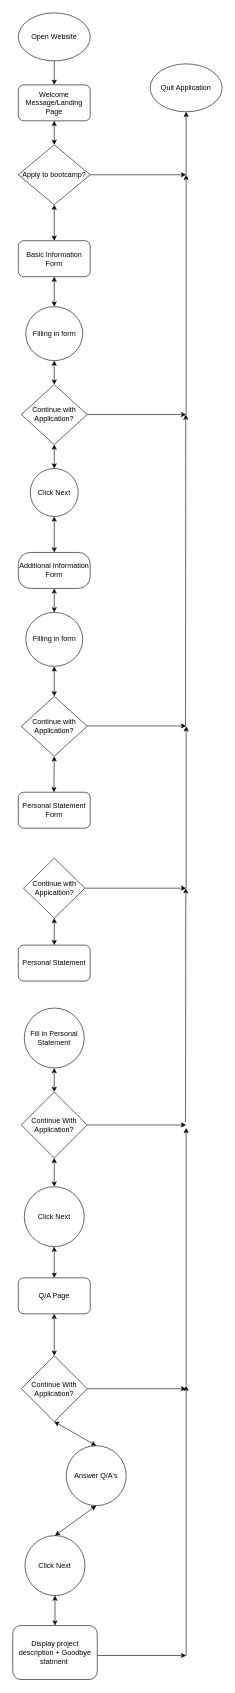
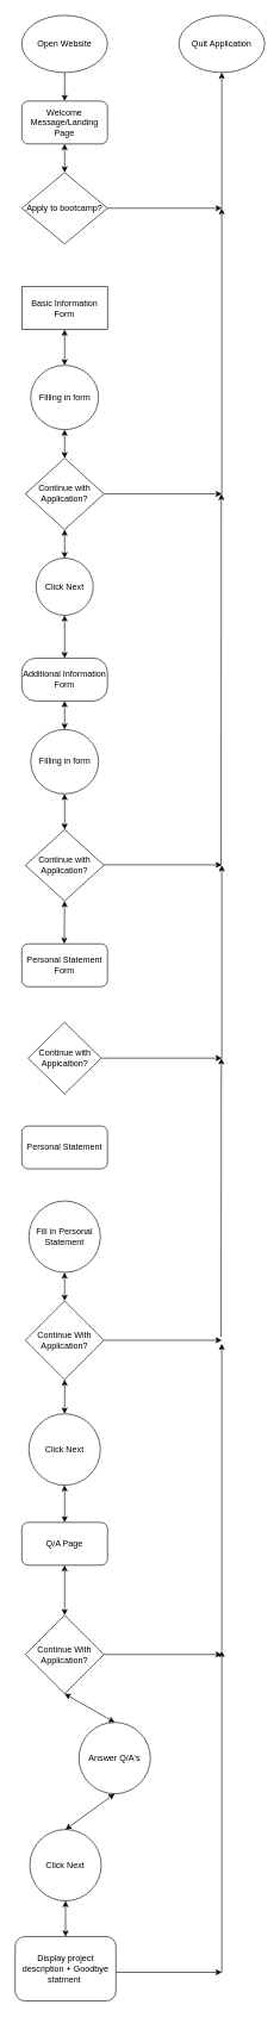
  <mxCell id="0" />
  <mxCell id="1" parent="0" />
  <mxCell id="2" value="Open Website" style="ellipse;whiteSpace=wrap;html=1;" vertex="1" parent="1"><mxGeometry x="30" y="20" width="120" height="80" as="geometry" /></mxCell>
  <mxCell id="3" value="" style="endArrow=classic;html=1;exitX=0.5;exitY=1;exitDx=0;exitDy=0;" edge="1" parent="1" source="2"><mxGeometry width="50" height="50" relative="1" as="geometry"><mxPoint x="300" y="290" as="sourcePoint" /><mxPoint x="90" y="140" as="targetPoint" /></mxGeometry></mxCell>
  <mxCell id="4" value="Welcome Message/Landing Page" style="rounded=1;whiteSpace=wrap;html=1;" vertex="1" parent="1"><mxGeometry x="30" y="140" width="120" height="60" as="geometry" /></mxCell>
- <mxCell id="5" value="Quit Application" style="ellipse;whiteSpace=wrap;html=1;" vertex="1" parent="1"><mxGeometry x="250" y="105" width="120" height="80" as="geometry" /></mxCell>
+ <mxCell id="5" value="Quit Application" style="ellipse;whiteSpace=wrap;html=1;" vertex="1" parent="1"><mxGeometry x="250" y="20" width="120" height="80" as="geometry" /></mxCell>
  <mxCell id="6" value="Apply to bootcamp?" style="rhombus;whiteSpace=wrap;html=1;" vertex="1" parent="1"><mxGeometry x="30" y="240" width="120" height="100" as="geometry" /></mxCell>
  <mxCell id="7" value="" style="endArrow=classic;html=1;exitX=1;exitY=0.5;exitDx=0;exitDy=0;" edge="1" parent="1" source="6"><mxGeometry width="50" height="50" relative="1" as="geometry"><mxPoint x="300" y="280" as="sourcePoint" /><mxPoint x="310" y="290" as="targetPoint" /></mxGeometry></mxCell>
  <mxCell id="8" value="" style="endArrow=classic;html=1;entryX=0.5;entryY=1;entryDx=0;entryDy=0;" edge="1" parent="1" target="5"><mxGeometry width="50" height="50" relative="1" as="geometry"><mxPoint x="310" y="290" as="sourcePoint" /><mxPoint x="340" y="300" as="targetPoint" /></mxGeometry></mxCell>
- <mxCell id="9" value="Basic Information Form" style="rounded=1;whiteSpace=wrap;html=1;" vertex="1" parent="1"><mxGeometry x="30" y="400" width="120" height="60" as="geometry" /></mxCell>
+ <mxCell id="9" value="Basic Information Form" style="whiteSpace=wrap;html=1;rounded=0;" vertex="1" parent="1"><mxGeometry x="30" y="400" width="120" height="60" as="geometry" /></mxCell>
  <mxCell id="10" value="Filling in form" style="ellipse;whiteSpace=wrap;html=1;" vertex="1" parent="1"><mxGeometry x="42.5" y="510" width="95" height="90" as="geometry" /></mxCell>
  <mxCell id="11" value="Continue with Application?" style="rhombus;whiteSpace=wrap;html=1;" vertex="1" parent="1"><mxGeometry x="35" y="640" width="110" height="100" as="geometry" /></mxCell>
  <mxCell id="12" value="Click Next" style="ellipse;whiteSpace=wrap;html=1;aspect=fixed;" vertex="1" parent="1"><mxGeometry x="50" y="780" width="80" height="80" as="geometry" /></mxCell>
  <mxCell id="13" value="" style="endArrow=classic;html=1;exitX=1;exitY=0.5;exitDx=0;exitDy=0;" edge="1" parent="1" source="11"><mxGeometry width="50" height="50" relative="1" as="geometry"><mxPoint x="300" y="680" as="sourcePoint" /><mxPoint x="310" y="690" as="targetPoint" /></mxGeometry></mxCell>
  <mxCell id="14" value="" style="endArrow=classic;html=1;" edge="1" parent="1"><mxGeometry width="50" height="50" relative="1" as="geometry"><mxPoint x="310" y="690" as="sourcePoint" /><mxPoint x="310" y="290" as="targetPoint" /></mxGeometry></mxCell>
  <mxCell id="15" value="Additional Information Form" style="rounded=1;whiteSpace=wrap;html=1;arcSize=33;" vertex="1" parent="1"><mxGeometry x="30" y="920" width="120" height="60" as="geometry" /></mxCell>
  <mxCell id="16" value="Filling in form" style="ellipse;whiteSpace=wrap;html=1;" vertex="1" parent="1"><mxGeometry x="42.5" y="1020" width="95" height="90" as="geometry" /></mxCell>
  <mxCell id="17" value="Continue with Application?" style="rhombus;whiteSpace=wrap;html=1;" vertex="1" parent="1"><mxGeometry x="35" y="1160" width="110" height="100" as="geometry" /></mxCell>
  <mxCell id="18" value="" style="endArrow=classic;html=1;exitX=1;exitY=0.5;exitDx=0;exitDy=0;" edge="1" parent="1"><mxGeometry width="50" height="50" relative="1" as="geometry"><mxPoint x="145" y="1209.38" as="sourcePoint" /><mxPoint x="310" y="1209.38" as="targetPoint" /></mxGeometry></mxCell>
  <mxCell id="19" value="" style="endArrow=classic;html=1;" edge="1" parent="1"><mxGeometry width="50" height="50" relative="1" as="geometry"><mxPoint x="309" y="1210" as="sourcePoint" /><mxPoint x="309.38" y="690" as="targetPoint" /></mxGeometry></mxCell>
  <mxCell id="20" value="Personal Statement Form" style="rounded=1;whiteSpace=wrap;html=1;" vertex="1" parent="1"><mxGeometry x="30" y="1320" width="120" height="60" as="geometry" /></mxCell>
  <mxCell id="21" value="Continue with Appicaltion?" style="rhombus;whiteSpace=wrap;html=1;" vertex="1" parent="1"><mxGeometry x="38.75" y="1430" width="102.5" height="100" as="geometry" /></mxCell>
  <mxCell id="22" value="" style="endArrow=classic;startArrow=classic;html=1;entryX=0.5;entryY=1;entryDx=0;entryDy=0;exitX=0.5;exitY=0;exitDx=0;exitDy=0;" edge="1" parent="1" target="17"><mxGeometry width="50" height="50" relative="1" as="geometry"><mxPoint x="89.41" y="1320" as="sourcePoint" /><mxPoint x="89.41" y="1270" as="targetPoint" /></mxGeometry></mxCell>
  <mxCell id="23" value="" style="endArrow=classic;startArrow=classic;html=1;entryX=0.5;entryY=1;entryDx=0;entryDy=0;exitX=0.5;exitY=0;exitDx=0;exitDy=0;" edge="1" parent="1" source="17" target="16"><mxGeometry width="50" height="50" relative="1" as="geometry"><mxPoint x="90" y="1150" as="sourcePoint" /><mxPoint x="180" y="1230" as="targetPoint" /><Array as="points" /></mxGeometry></mxCell>
- <mxCell id="24" value="" style="endArrow=classic;startArrow=classic;html=1;exitX=0.5;exitY=0;exitDx=0;exitDy=0;entryX=0.5;entryY=1;entryDx=0;entryDy=0;" edge="1" parent="1" source="9" target="6"><mxGeometry width="50" height="50" relative="1" as="geometry"><mxPoint x="340" y="410" as="sourcePoint" /><mxPoint x="390" y="360" as="targetPoint" /></mxGeometry></mxCell>
  <mxCell id="25" value="" style="endArrow=classic;startArrow=classic;html=1;exitX=0.5;exitY=0;exitDx=0;exitDy=0;entryX=0.5;entryY=1;entryDx=0;entryDy=0;" edge="1" parent="1" source="12" target="11"><mxGeometry width="50" height="50" relative="1" as="geometry"><mxPoint x="340" y="410" as="sourcePoint" /><mxPoint x="390" y="360" as="targetPoint" /></mxGeometry></mxCell>
  <mxCell id="26" value="" style="endArrow=classic;startArrow=classic;html=1;exitX=0.5;exitY=0;exitDx=0;exitDy=0;entryX=0.5;entryY=1;entryDx=0;entryDy=0;" edge="1" parent="1" source="11" target="10"><mxGeometry width="50" height="50" relative="1" as="geometry"><mxPoint x="340" y="410" as="sourcePoint" /><mxPoint x="390" y="360" as="targetPoint" /></mxGeometry></mxCell>
  <mxCell id="27" value="" style="endArrow=classic;startArrow=classic;html=1;exitX=0.5;exitY=0;exitDx=0;exitDy=0;entryX=0.5;entryY=1;entryDx=0;entryDy=0;" edge="1" parent="1" source="10" target="9"><mxGeometry width="50" height="50" relative="1" as="geometry"><mxPoint x="340" y="410" as="sourcePoint" /><mxPoint x="390" y="360" as="targetPoint" /></mxGeometry></mxCell>
  <mxCell id="28" value="" style="endArrow=classic;startArrow=classic;html=1;entryX=0.5;entryY=1;entryDx=0;entryDy=0;" edge="1" parent="1" target="4"><mxGeometry width="50" height="50" relative="1" as="geometry"><mxPoint x="90" y="240" as="sourcePoint" /><mxPoint x="390" y="360" as="targetPoint" /></mxGeometry></mxCell>
  <mxCell id="29" value="" style="endArrow=classic;startArrow=classic;html=1;exitX=0.5;exitY=0;exitDx=0;exitDy=0;entryX=0.5;entryY=1;entryDx=0;entryDy=0;" edge="1" parent="1" source="15" target="12"><mxGeometry width="50" height="50" relative="1" as="geometry"><mxPoint x="340" y="900" as="sourcePoint" /><mxPoint x="390" y="850" as="targetPoint" /></mxGeometry></mxCell>
  <mxCell id="30" value="" style="endArrow=classic;startArrow=classic;html=1;exitX=0.5;exitY=0;exitDx=0;exitDy=0;entryX=0.5;entryY=1;entryDx=0;entryDy=0;" edge="1" parent="1" source="16" target="15"><mxGeometry width="50" height="50" relative="1" as="geometry"><mxPoint x="340" y="900" as="sourcePoint" /><mxPoint x="390" y="850" as="targetPoint" /></mxGeometry></mxCell>
  <mxCell id="31" value="" style="endArrow=classic;html=1;exitX=1;exitY=0.5;exitDx=0;exitDy=0;" edge="1" parent="1" source="21"><mxGeometry width="50" height="50" relative="1" as="geometry"><mxPoint x="340" y="1490" as="sourcePoint" /><mxPoint x="310" y="1480" as="targetPoint" /></mxGeometry></mxCell>
  <mxCell id="32" value="" style="endArrow=classic;html=1;" edge="1" parent="1"><mxGeometry width="50" height="50" relative="1" as="geometry"><mxPoint x="310" y="1480" as="sourcePoint" /><mxPoint x="310" y="1210" as="targetPoint" /></mxGeometry></mxCell>
  <mxCell id="33" value="Personal Statement" style="rounded=1;whiteSpace=wrap;html=1;" vertex="1" parent="1"><mxGeometry x="30" y="1575" width="120" height="60" as="geometry" /></mxCell>
- <mxCell id="34" value="" style="endArrow=classic;startArrow=classic;html=1;exitX=0.5;exitY=0;exitDx=0;exitDy=0;entryX=0.5;entryY=1;entryDx=0;entryDy=0;" edge="1" parent="1" source="33" target="21"><mxGeometry width="50" height="50" relative="1" as="geometry"><mxPoint x="340" y="1490" as="sourcePoint" /><mxPoint x="390" y="1440" as="targetPoint" /></mxGeometry></mxCell>
  <mxCell id="35" value="Fill in Personal Statement" style="ellipse;whiteSpace=wrap;html=1;aspect=fixed;" vertex="1" parent="1"><mxGeometry x="40" y="1680" width="100" height="100" as="geometry" /></mxCell>
  <mxCell id="36" value="Continue With Application?" style="rhombus;whiteSpace=wrap;html=1;" vertex="1" parent="1"><mxGeometry x="35" y="1820" width="110" height="110" as="geometry" /></mxCell>
  <mxCell id="37" value="" style="endArrow=classic;startArrow=classic;html=1;exitX=0.5;exitY=0;exitDx=0;exitDy=0;entryX=0.5;entryY=1;entryDx=0;entryDy=0;" edge="1" parent="1" source="36" target="35"><mxGeometry width="50" height="50" relative="1" as="geometry"><mxPoint x="340" y="1670" as="sourcePoint" /><mxPoint x="390" y="1620" as="targetPoint" /></mxGeometry></mxCell>
  <mxCell id="38" value="" style="endArrow=classic;html=1;exitX=1;exitY=0.5;exitDx=0;exitDy=0;" edge="1" parent="1" source="36"><mxGeometry width="50" height="50" relative="1" as="geometry"><mxPoint x="260" y="1800" as="sourcePoint" /><mxPoint x="310" y="1875" as="targetPoint" /></mxGeometry></mxCell>
  <mxCell id="39" value="" style="endArrow=classic;html=1;" edge="1" parent="1"><mxGeometry width="50" height="50" relative="1" as="geometry"><mxPoint x="309" y="1870" as="sourcePoint" /><mxPoint x="309.41" y="1480" as="targetPoint" /></mxGeometry></mxCell>
  <mxCell id="40" value="Click Next" style="ellipse;whiteSpace=wrap;html=1;aspect=fixed;" vertex="1" parent="1"><mxGeometry x="40" y="1978" width="100" height="100" as="geometry" /></mxCell>
  <mxCell id="41" value="" style="endArrow=classic;startArrow=classic;html=1;exitX=0.5;exitY=0;exitDx=0;exitDy=0;entryX=0.5;entryY=1;entryDx=0;entryDy=0;" edge="1" parent="1" source="40" target="36"><mxGeometry width="50" height="50" relative="1" as="geometry"><mxPoint x="260" y="2010" as="sourcePoint" /><mxPoint x="310" y="1960" as="targetPoint" /></mxGeometry></mxCell>
  <mxCell id="42" value="" style="endArrow=classic;startArrow=classic;html=1;entryX=0.5;entryY=1;entryDx=0;entryDy=0;" edge="1" parent="1" target="40"><mxGeometry width="50" height="50" relative="1" as="geometry"><mxPoint x="90" y="2130" as="sourcePoint" /><mxPoint x="310" y="2060" as="targetPoint" /></mxGeometry></mxCell>
  <mxCell id="43" value="Q/A Page" style="rounded=1;whiteSpace=wrap;html=1;" vertex="1" parent="1"><mxGeometry x="30" y="2130" width="120" height="60" as="geometry" /></mxCell>
  <mxCell id="44" value="" style="endArrow=classic;startArrow=classic;html=1;entryX=0.5;entryY=1;entryDx=0;entryDy=0;" edge="1" parent="1" target="43"><mxGeometry width="50" height="50" relative="1" as="geometry"><mxPoint x="90" y="2260" as="sourcePoint" /><mxPoint x="230" y="2130" as="targetPoint" /></mxGeometry></mxCell>
  <mxCell id="45" value="Continue With Application?" style="rhombus;whiteSpace=wrap;html=1;" vertex="1" parent="1"><mxGeometry x="35" y="2260" width="110" height="110" as="geometry" /></mxCell>
  <mxCell id="46" value="" style="endArrow=classic;html=1;exitX=1;exitY=0.5;exitDx=0;exitDy=0;" edge="1" parent="1" source="45"><mxGeometry width="50" height="50" relative="1" as="geometry"><mxPoint x="180" y="2370" as="sourcePoint" /><mxPoint x="310" y="2315" as="targetPoint" /></mxGeometry></mxCell>
  <mxCell id="47" value="" style="endArrow=classic;html=1;" edge="1" parent="1"><mxGeometry width="50" height="50" relative="1" as="geometry"><mxPoint x="310" y="2310" as="sourcePoint" /><mxPoint x="310" y="1880" as="targetPoint" /></mxGeometry></mxCell>
  <mxCell id="48" value="Answer Q/A's" style="ellipse;whiteSpace=wrap;html=1;aspect=fixed;" vertex="1" parent="1"><mxGeometry x="110" y="2410" width="100" height="100" as="geometry" /></mxCell>
  <mxCell id="49" value="Click Next" style="ellipse;whiteSpace=wrap;html=1;aspect=fixed;" vertex="1" parent="1"><mxGeometry x="41.25" y="2560" width="100" height="100" as="geometry" /></mxCell>
  <mxCell id="50" value="" style="endArrow=classic;startArrow=classic;html=1;exitX=0.5;exitY=0;exitDx=0;exitDy=0;entryX=0.5;entryY=1;entryDx=0;entryDy=0;" edge="1" parent="1" source="49" target="48"><mxGeometry width="50" height="50" relative="1" as="geometry"><mxPoint x="160" y="2540" as="sourcePoint" /><mxPoint x="210" y="2490" as="targetPoint" /></mxGeometry></mxCell>
  <mxCell id="51" value="" style="endArrow=classic;startArrow=classic;html=1;exitX=0.5;exitY=0;exitDx=0;exitDy=0;entryX=0.5;entryY=1;entryDx=0;entryDy=0;" edge="1" parent="1" source="48" target="45"><mxGeometry width="50" height="50" relative="1" as="geometry"><mxPoint x="160" y="2540" as="sourcePoint" /><mxPoint x="210" y="2490" as="targetPoint" /></mxGeometry></mxCell>
  <mxCell id="52" value="Display project description + Goodbye statment&amp;nbsp;" style="rounded=1;whiteSpace=wrap;html=1;" vertex="1" parent="1"><mxGeometry x="20.75" y="2710" width="141" height="90" as="geometry" /></mxCell>
  <mxCell id="53" value="" style="endArrow=classic;startArrow=classic;html=1;exitX=0.5;exitY=0;exitDx=0;exitDy=0;entryX=0.5;entryY=1;entryDx=0;entryDy=0;" edge="1" parent="1" source="52" target="49"><mxGeometry width="50" height="50" relative="1" as="geometry"><mxPoint x="160" y="2660" as="sourcePoint" /><mxPoint x="210" y="2610" as="targetPoint" /></mxGeometry></mxCell>
  <mxCell id="54" value="" style="endArrow=classic;html=1;" edge="1" parent="1"><mxGeometry width="50" height="50" relative="1" as="geometry"><mxPoint x="162" y="2760" as="sourcePoint" /><mxPoint x="310" y="2760" as="targetPoint" /></mxGeometry></mxCell>
  <mxCell id="55" value="" style="endArrow=classic;html=1;" edge="1" parent="1"><mxGeometry width="50" height="50" relative="1" as="geometry"><mxPoint x="310" y="2760" as="sourcePoint" /><mxPoint x="310" y="2310" as="targetPoint" /></mxGeometry></mxCell>
